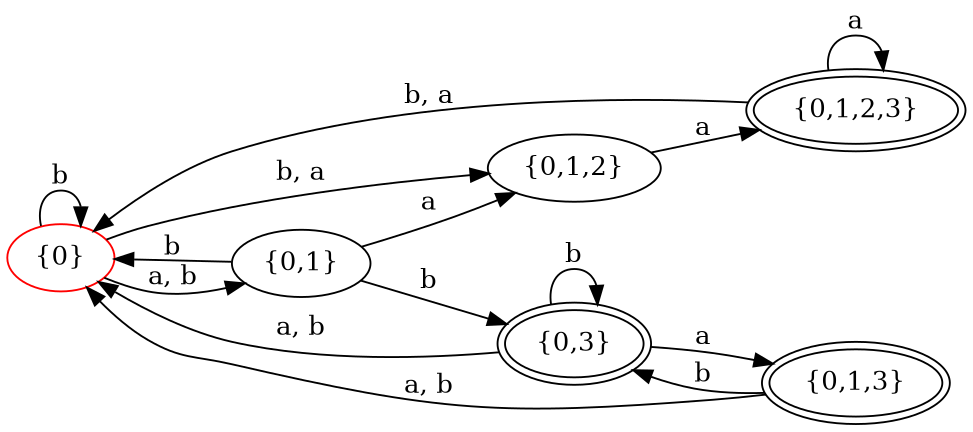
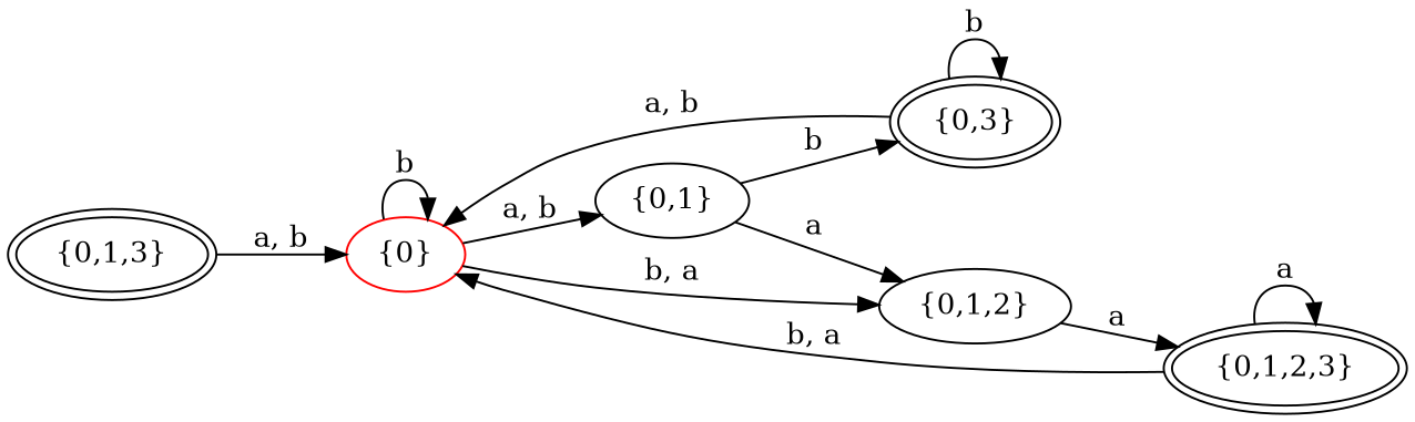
  digraph {
    rankdir=LR
    n1 [color=red label="{0}"]
    n2 [label="{0,1}"]
    n3 [label="{0,1,2}"]
    n4 [label="{0,3}" peripheries=2]
    n5 [label="{0,1,2,3}" peripheries=2]
    n6 [label="{0,1,3}" peripheries=2]
    n1 -> n1 [label=b]
    n1 -> n2 [label="a, b"]
    n1 -> n3 [label="b, a"]
-   n2 -> n1 [label=b]
    n2 -> n3 [label=a]
    n2 -> n4 [label=b]
    n3 -> n5 [label=a]
    n4 -> n1 [label="a, b"]
    n4 -> n4 [label=b]
-   n4 -> n6 [label=a]
    n5 -> n1 [label="b, a"]
    n5 -> n5 [label=a]
    n6 -> n1 [label="a, b"]
-   n6 -> n4 [label=b]
  }
